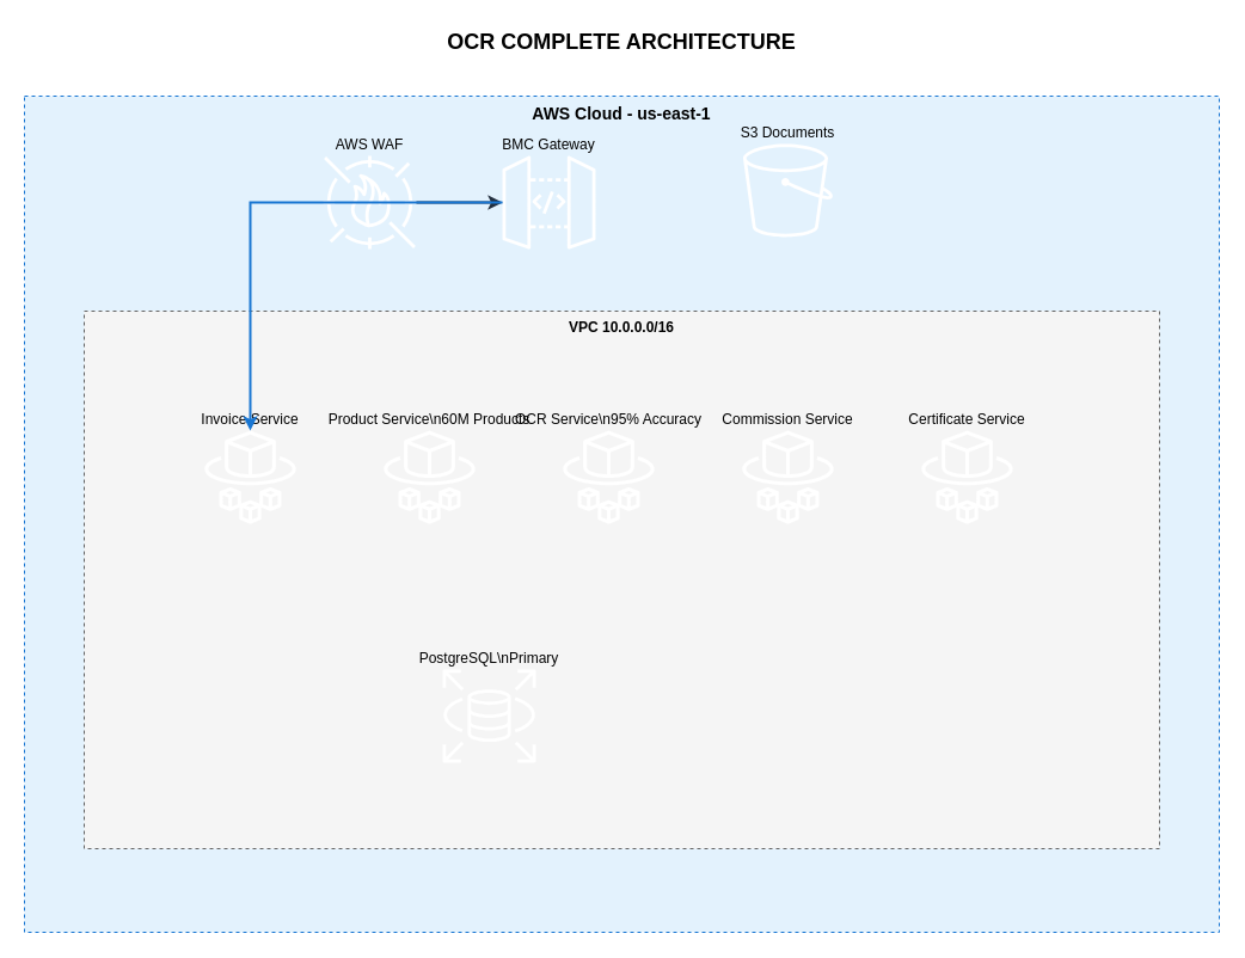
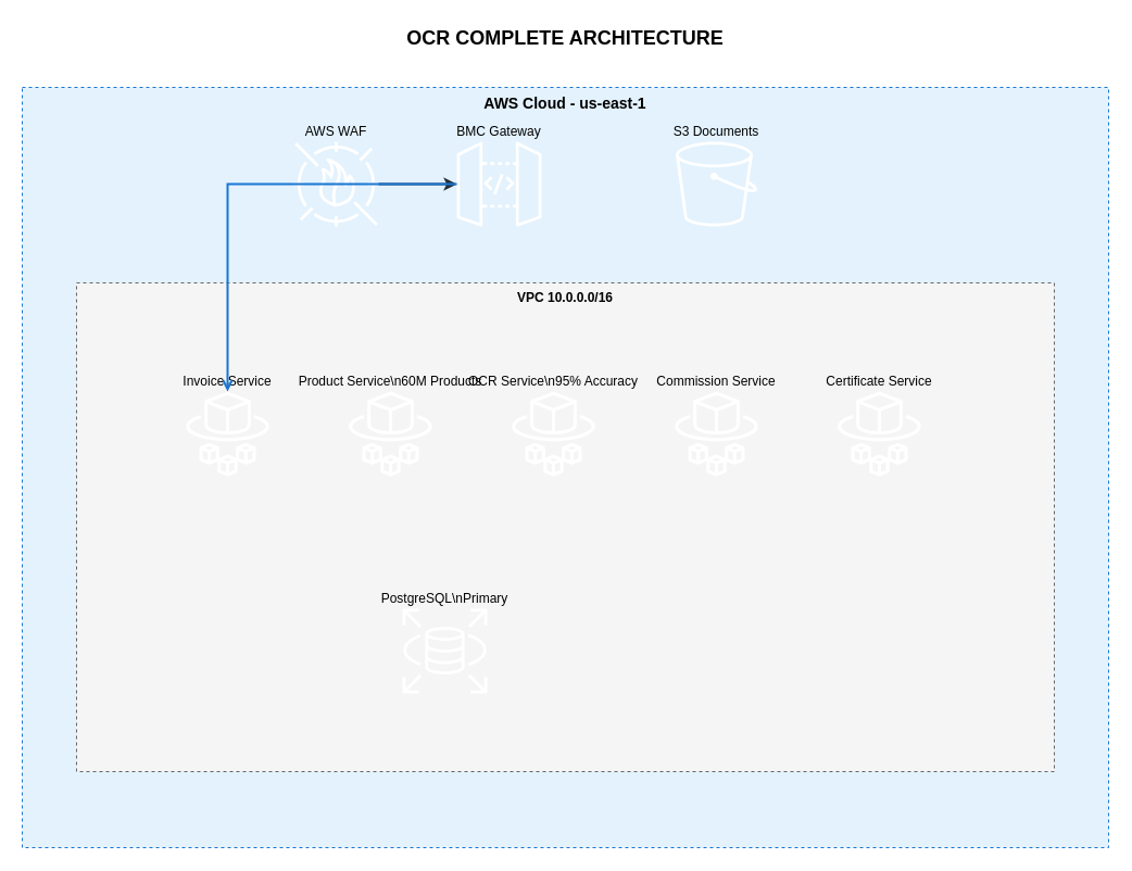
  <mxCell id="0" />
  <mxCell id="1" parent="0" />
  <mxCell id="2" value="OCR COMPLETE ARCHITECTURE" style="text;html=1;strokeColor=none;fillColor=none;align=center;verticalAlign=middle;whiteSpace=wrap;rounded=0;fontSize=18;fontStyle=1;" vertex="1" parent="1"><mxGeometry x="370" y="20" width="300" height="30" as="geometry" /></mxCell>
  <mxCell id="3" value="AWS Cloud - us-east-1" style="fillColor=#E3F2FD;strokeColor=#1976D2;dashed=1;verticalAlign=top;fontStyle=1;fontSize=14;" vertex="1" parent="1"><mxGeometry x="20" y="80" width="1000" height="700" as="geometry" /></mxCell>
  <mxCell id="4" value="AWS WAF" style="shape=mxgraph.aws4.waf;labelPosition=bottom;verticalLabelPosition=top;align=center;verticalAlign=bottom;" vertex="1" parent="3"><mxGeometry x="250" y="50" width="78" height="78" as="geometry" /></mxCell>
  <mxCell id="5" value="BMC Gateway" style="shape=mxgraph.aws4.api_gateway;labelPosition=bottom;verticalLabelPosition=top;align=center;verticalAlign=bottom;" vertex="1" parent="3"><mxGeometry x="400" y="50" width="78" height="78" as="geometry" /></mxCell>
  <mxCell id="6" value="VPC 10.0.0.0/16" style="fillColor=#F5F5F5;strokeColor=#666666;dashed=1;verticalAlign=top;fontStyle=1;" vertex="1" parent="3"><mxGeometry x="50" y="180" width="900" height="450" as="geometry" /></mxCell>
  <mxCell id="7" value="Invoice Service" style="shape=mxgraph.aws4.fargate;labelPosition=bottom;verticalLabelPosition=top;align=center;verticalAlign=bottom;" vertex="1" parent="6"><mxGeometry x="100" y="100" width="78" height="78" as="geometry" /></mxCell>
  <mxCell id="8" value="Product Service\n60M Products" style="shape=mxgraph.aws4.fargate;labelPosition=bottom;verticalLabelPosition=top;align=center;verticalAlign=bottom;" vertex="1" parent="6"><mxGeometry x="250" y="100" width="78" height="78" as="geometry" /></mxCell>
  <mxCell id="9" value="OCR Service\n95% Accuracy" style="shape=mxgraph.aws4.fargate;labelPosition=bottom;verticalLabelPosition=top;align=center;verticalAlign=bottom;" vertex="1" parent="6"><mxGeometry x="400" y="100" width="78" height="78" as="geometry" /></mxCell>
  <mxCell id="10" value="Commission Service" style="shape=mxgraph.aws4.fargate;labelPosition=bottom;verticalLabelPosition=top;align=center;verticalAlign=bottom;" vertex="1" parent="6"><mxGeometry x="550" y="100" width="78" height="78" as="geometry" /></mxCell>
  <mxCell id="11" value="Certificate Service" style="shape=mxgraph.aws4.fargate;labelPosition=bottom;verticalLabelPosition=top;align=center;verticalAlign=bottom;" vertex="1" parent="6"><mxGeometry x="700" y="100" width="78" height="78" as="geometry" /></mxCell>
  <mxCell id="12" value="PostgreSQL\nPrimary" style="shape=mxgraph.aws4.rds;labelPosition=bottom;verticalLabelPosition=top;align=center;verticalAlign=bottom;" vertex="1" parent="6"><mxGeometry x="300" y="300" width="78" height="78" as="geometry" /></mxCell>
- <mxCell id="13" value="S3 Documents" style="shape=mxgraph.aws4.s3;labelPosition=bottom;verticalLabelPosition=top;align=center;verticalAlign=bottom;" vertex="1" parent="3"><mxGeometry x="600" y="40" width="78" height="78" as="geometry" /></mxCell>
+ <mxCell id="13" value="S3 Documents" style="shape=mxgraph.aws4.s3;labelPosition=bottom;verticalLabelPosition=top;align=center;verticalAlign=bottom;" vertex="1" parent="3"><mxGeometry x="600" y="50" width="78" height="78" as="geometry" /></mxCell>
  <mxCell id="14" style="edgeStyle=orthogonalEdgeStyle;rounded=0;orthogonalLoop=1;jettySize=auto;html=1;strokeColor=#232F3E;strokeWidth=2;" edge="1" parent="3" source="4" target="5"><mxGeometry relative="1" as="geometry" /></mxCell>
- <mxCell id="15" style="edgeStyle=orthogonalEdgeStyle;rounded=0;orthogonalLoop=1;jettySize=auto;html=1;strokeColor=#1976D2;strokeWidth=2;" edge="1" parent="1" source="5" target="7"><mxGeometry relative="1" as="geometry" /></mxCell>
+ <mxCell id="15" style="edgeStyle=orthogonalEdgeStyle;rounded=0;orthogonalLoop=1;jettySize=auto;html=1;strokeColor=#1976D2;strokeWidth=2;endArrow=open;" edge="1" parent="1" source="5" target="7"><mxGeometry relative="1" as="geometry" /></mxCell>
